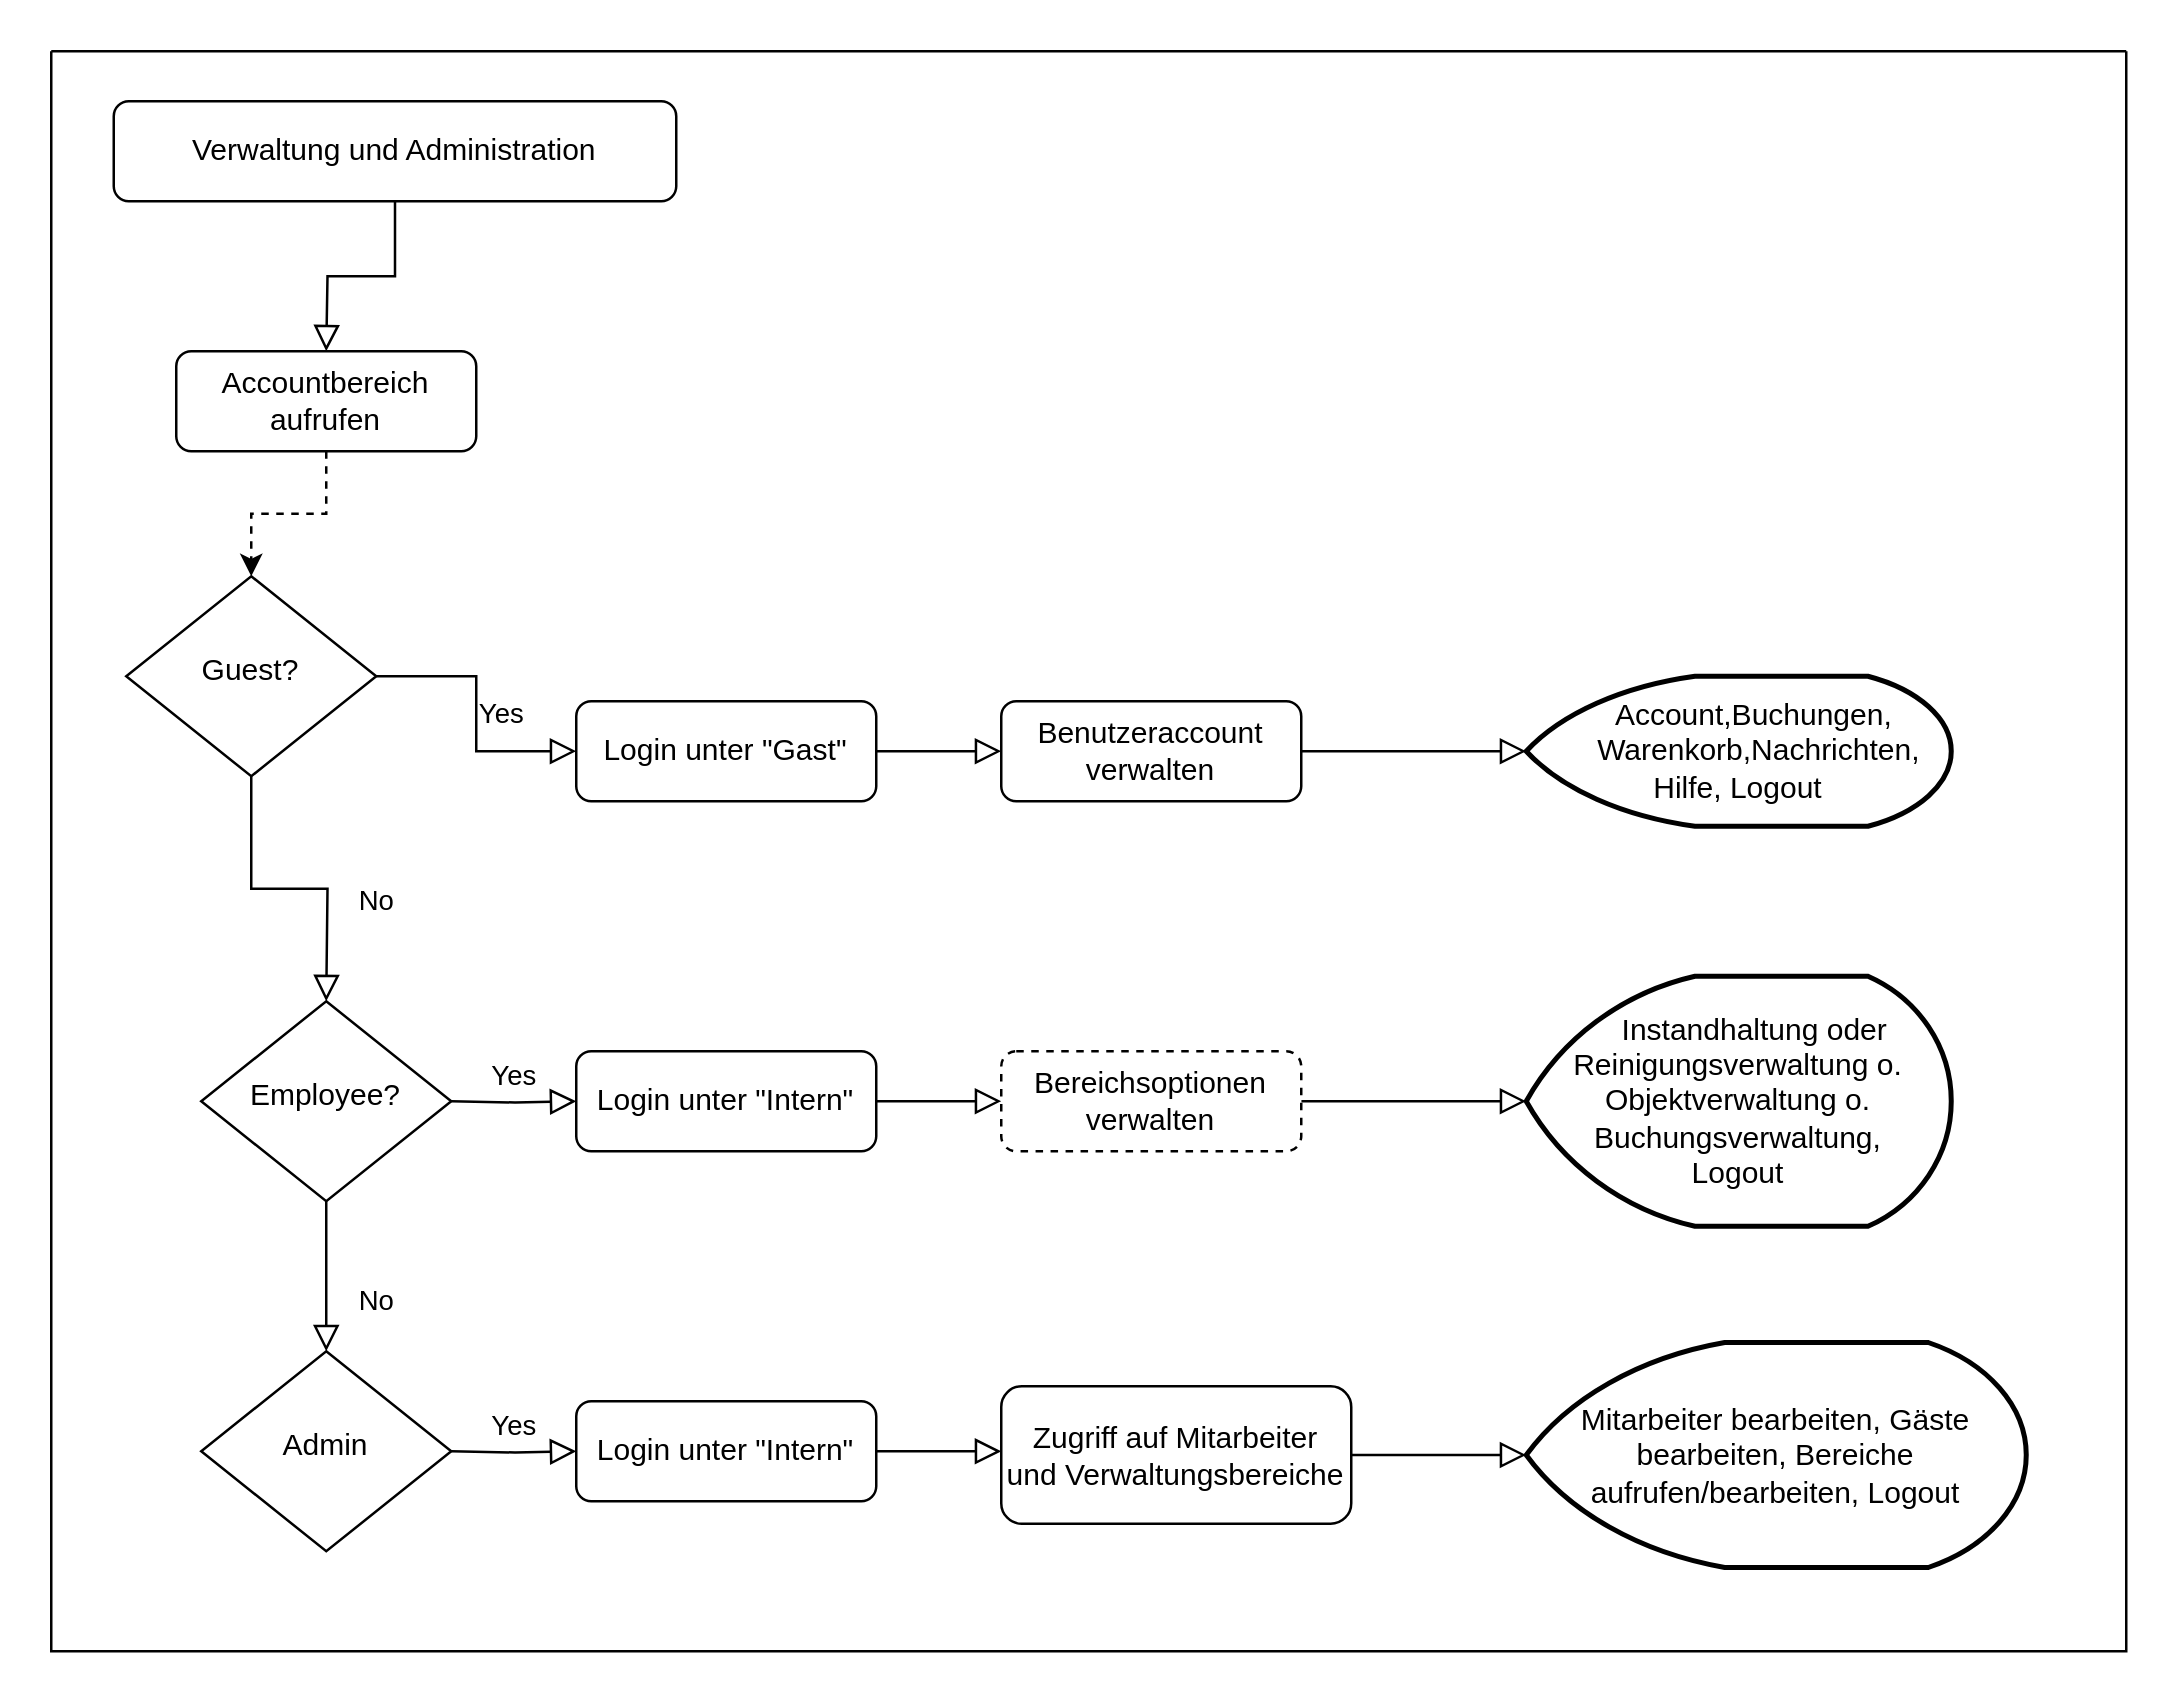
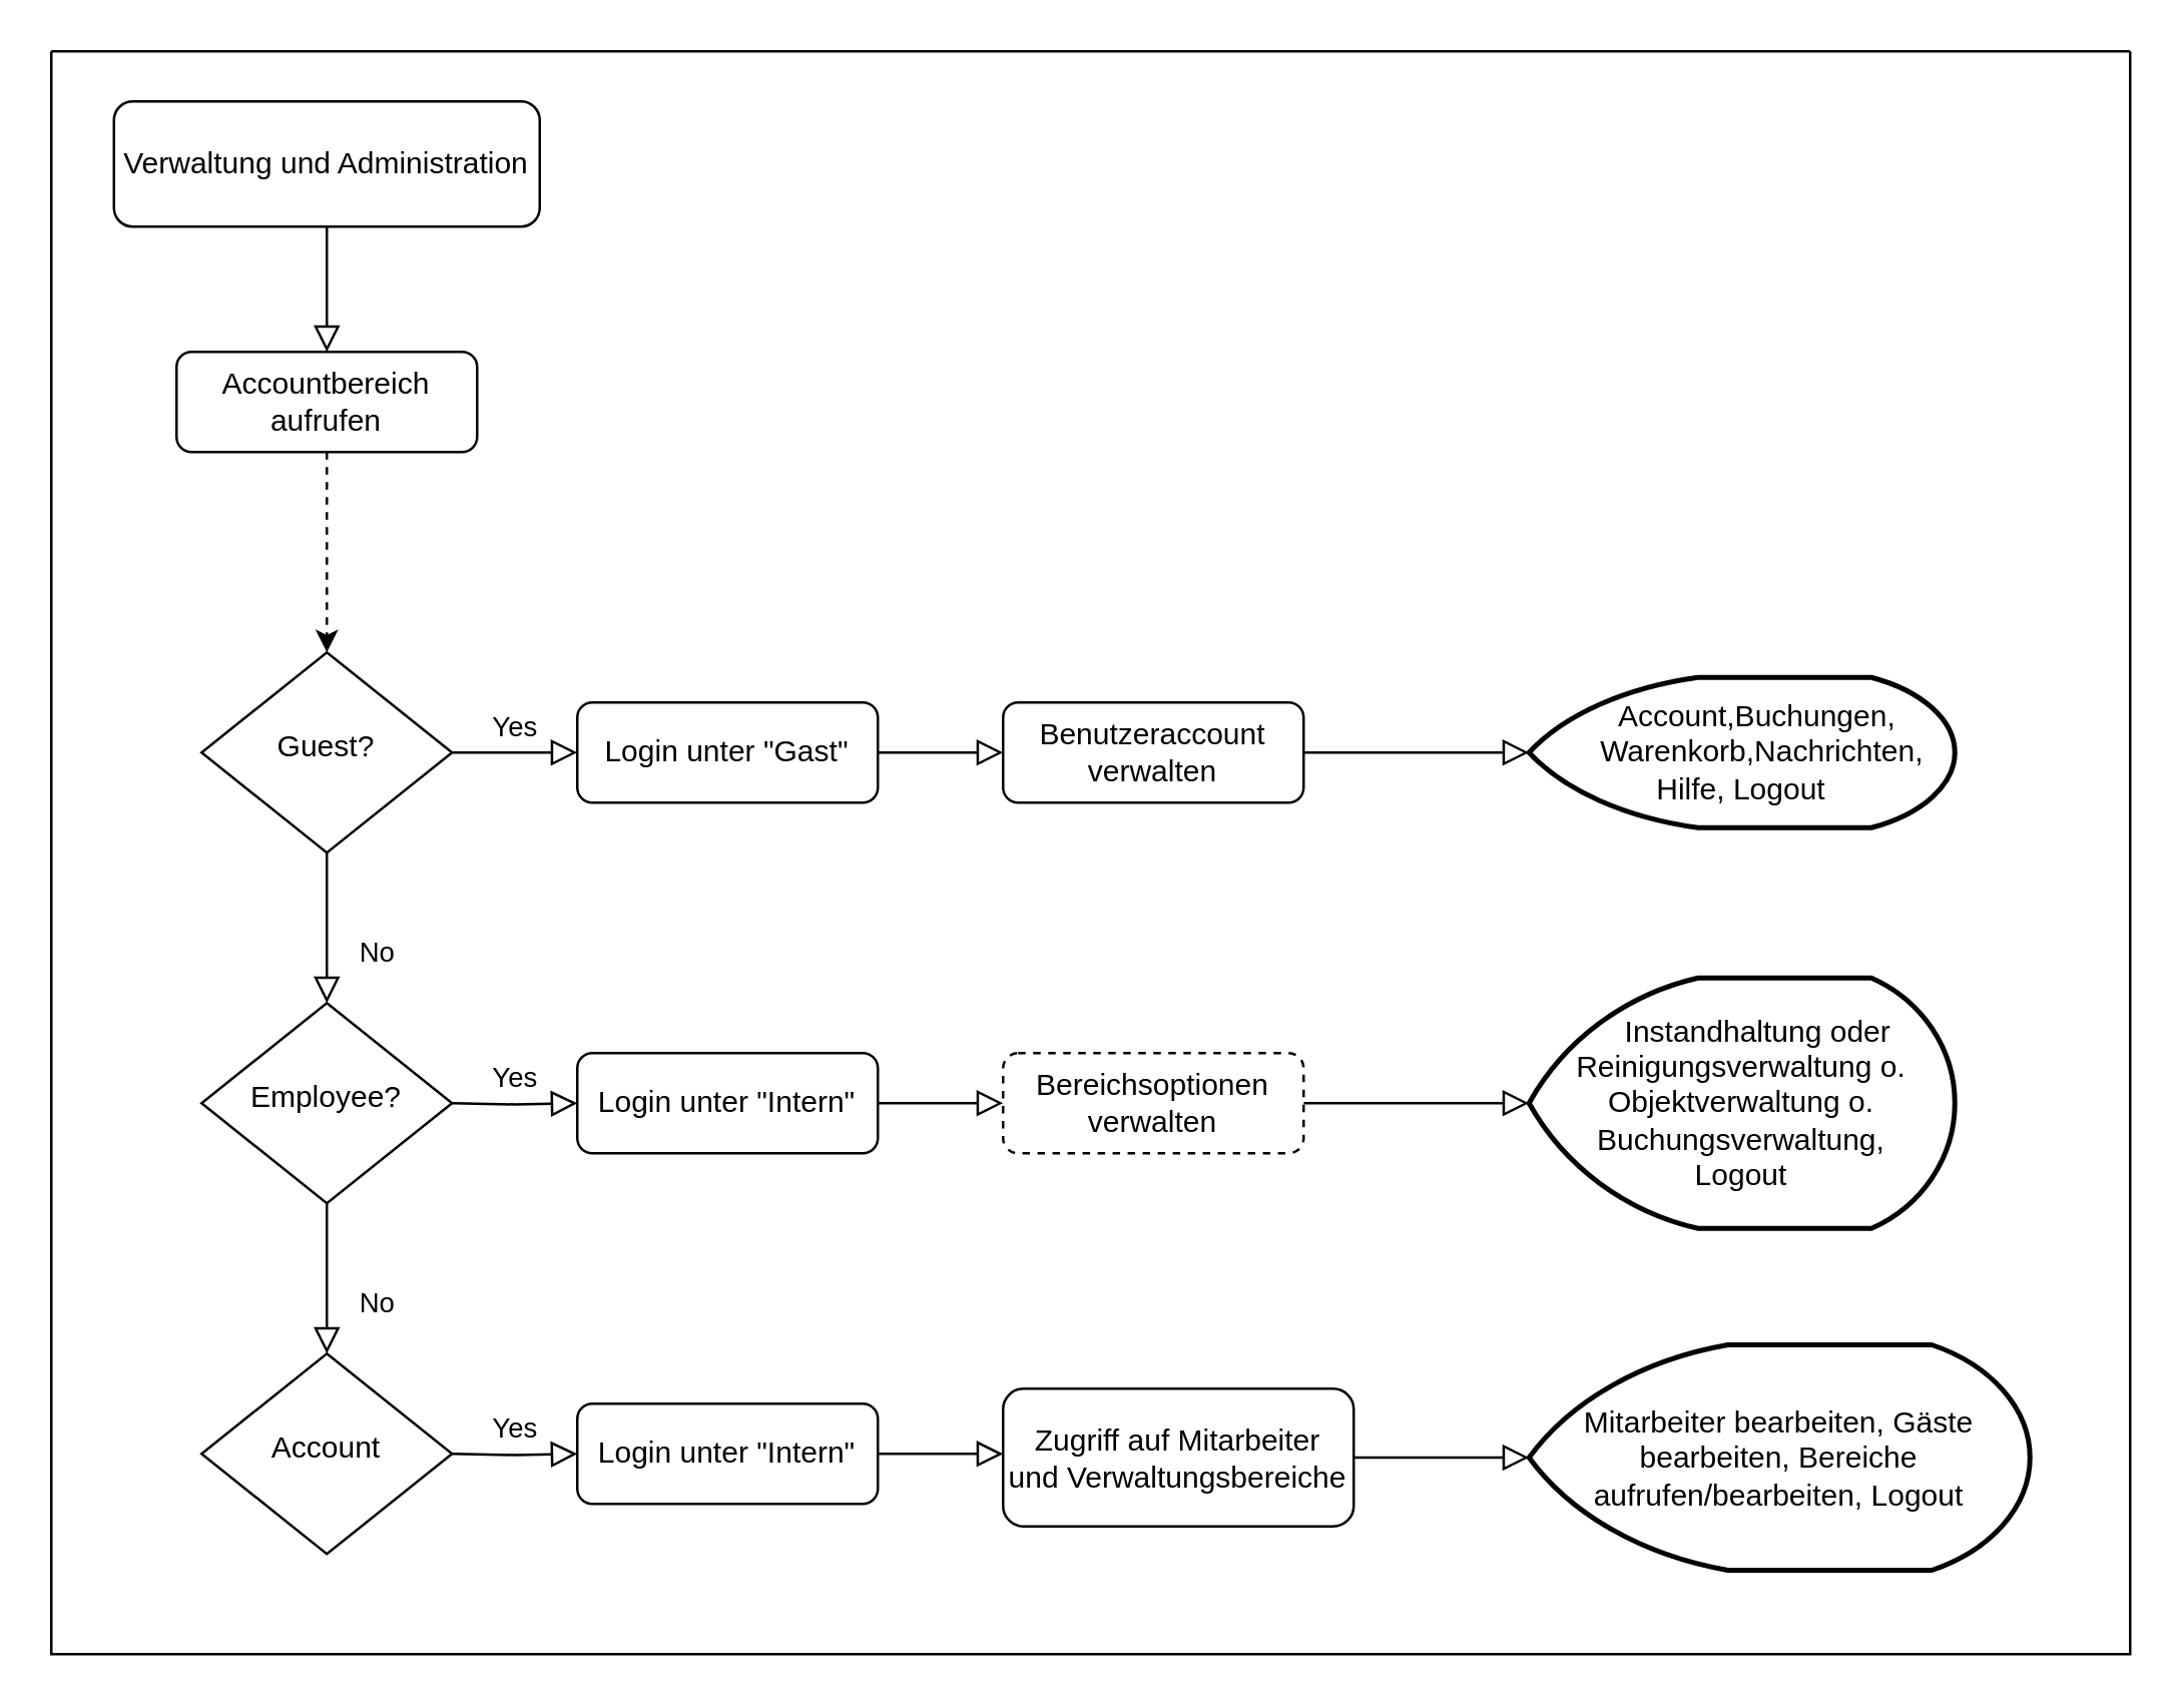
  <mxCell id="0" />
  <mxCell id="1" parent="0" />
  <mxCell id="2" value="" style="rounded=0;html=1;jettySize=auto;orthogonalLoop=1;fontSize=11;endArrow=block;endFill=0;endSize=8;strokeWidth=1;shadow=0;labelBackgroundColor=none;edgeStyle=orthogonalEdgeStyle;" parent="1" source="3" edge="1"><mxGeometry relative="1" as="geometry"><mxPoint x="130" y="140" as="targetPoint" /></mxGeometry></mxCell>
- <mxCell id="3" value="Verwaltung und Administration" style="rounded=1;whiteSpace=wrap;html=1;fontSize=12;glass=0;strokeWidth=1;shadow=0;" parent="1" vertex="1"><mxGeometry x="45" y="40" width="225" height="40" as="geometry" /></mxCell>
+ <mxCell id="3" value="Verwaltung und Administration" style="rounded=1;whiteSpace=wrap;html=1;fontSize=12;glass=0;strokeWidth=1;shadow=0;" parent="1" vertex="1"><mxGeometry x="45" y="40" width="170" height="50" as="geometry" /></mxCell>
  <mxCell id="4" style="edgeStyle=orthogonalEdgeStyle;rounded=0;orthogonalLoop=1;jettySize=auto;html=1;entryX=0.5;entryY=0;entryDx=0;entryDy=0;dashed=1;" parent="1" source="5" target="8" edge="1"><mxGeometry relative="1" as="geometry" /></mxCell>
  <mxCell id="5" value="Accountbereich aufrufen" style="rounded=1;whiteSpace=wrap;html=1;fontSize=12;glass=0;strokeWidth=1;shadow=0;" parent="1" vertex="1"><mxGeometry x="70" y="140" width="120" height="40" as="geometry" /></mxCell>
  <mxCell id="6" value="No" style="rounded=0;html=1;jettySize=auto;orthogonalLoop=1;fontSize=11;endArrow=block;endFill=0;endSize=8;strokeWidth=1;shadow=0;labelBackgroundColor=none;edgeStyle=orthogonalEdgeStyle;" parent="1" source="8" edge="1"><mxGeometry x="0.333" y="20" relative="1" as="geometry"><mxPoint as="offset" /><mxPoint x="130" y="400" as="targetPoint" /></mxGeometry></mxCell>
  <mxCell id="7" value="Yes" style="edgeStyle=orthogonalEdgeStyle;rounded=0;html=1;jettySize=auto;orthogonalLoop=1;fontSize=11;endArrow=block;endFill=0;endSize=8;strokeWidth=1;shadow=0;labelBackgroundColor=none;" parent="1" source="8" target="10" edge="1"><mxGeometry y="10" relative="1" as="geometry"><mxPoint as="offset" /></mxGeometry></mxCell>
- <mxCell id="8" value="Guest?" style="rhombus;whiteSpace=wrap;html=1;shadow=0;fontFamily=Helvetica;fontSize=12;align=center;strokeWidth=1;spacing=6;spacingTop=-4;" parent="1" vertex="1"><mxGeometry x="50" y="230" width="100" height="80" as="geometry" /></mxCell>
+ <mxCell id="8" value="Guest?" style="rhombus;whiteSpace=wrap;html=1;shadow=0;fontFamily=Helvetica;fontSize=12;align=center;strokeWidth=1;spacing=6;spacingTop=-4;" parent="1" vertex="1"><mxGeometry x="80" y="260" width="100" height="80" as="geometry" /></mxCell>
  <mxCell id="9" style="edgeStyle=orthogonalEdgeStyle;rounded=0;orthogonalLoop=1;jettySize=auto;html=1;endArrow=block;endFill=0;jumpSize=6;endSize=8;" parent="1" source="10" edge="1"><mxGeometry relative="1" as="geometry"><mxPoint x="400" y="300" as="targetPoint" /></mxGeometry></mxCell>
  <mxCell id="10" value="Login unter &quot;Gast&quot;" style="rounded=1;whiteSpace=wrap;html=1;fontSize=12;glass=0;strokeWidth=1;shadow=0;" parent="1" vertex="1"><mxGeometry x="230" y="280" width="120" height="40" as="geometry" /></mxCell>
  <mxCell id="11" value="Employee?" style="rhombus;whiteSpace=wrap;html=1;shadow=0;fontFamily=Helvetica;fontSize=12;align=center;strokeWidth=1;spacing=6;spacingTop=-4;" parent="1" vertex="1"><mxGeometry x="80" y="400" width="100" height="80" as="geometry" /></mxCell>
  <mxCell id="12" value="Yes" style="edgeStyle=orthogonalEdgeStyle;rounded=0;html=1;jettySize=auto;orthogonalLoop=1;fontSize=11;endArrow=block;endFill=0;endSize=8;strokeWidth=1;shadow=0;labelBackgroundColor=none;" parent="1" target="14" edge="1"><mxGeometry y="10" relative="1" as="geometry"><mxPoint as="offset" /><mxPoint x="180" y="440" as="sourcePoint" /></mxGeometry></mxCell>
  <mxCell id="13" style="edgeStyle=orthogonalEdgeStyle;rounded=0;jumpSize=6;orthogonalLoop=1;jettySize=auto;html=1;endArrow=block;endFill=0;endSize=8;" parent="1" source="14" target="24" edge="1"><mxGeometry relative="1" as="geometry" /></mxCell>
  <mxCell id="14" value="Login unter &quot;Intern&quot;" style="rounded=1;whiteSpace=wrap;html=1;fontSize=12;glass=0;strokeWidth=1;shadow=0;" parent="1" vertex="1"><mxGeometry x="230" y="420" width="120" height="40" as="geometry" /></mxCell>
  <mxCell id="15" value="No" style="rounded=0;html=1;jettySize=auto;orthogonalLoop=1;fontSize=11;endArrow=block;endFill=0;endSize=8;strokeWidth=1;shadow=0;labelBackgroundColor=none;edgeStyle=orthogonalEdgeStyle;" parent="1" edge="1"><mxGeometry x="0.333" y="20" relative="1" as="geometry"><mxPoint as="offset" /><mxPoint x="130" y="480" as="sourcePoint" /><mxPoint x="130" y="540" as="targetPoint" /></mxGeometry></mxCell>
- <mxCell id="16" value="Admin" style="rhombus;whiteSpace=wrap;html=1;shadow=0;fontFamily=Helvetica;fontSize=12;align=center;strokeWidth=1;spacing=6;spacingTop=-4;" parent="1" vertex="1"><mxGeometry x="80" y="540" width="100" height="80" as="geometry" /></mxCell>
+ <mxCell id="16" value="Account" style="rhombus;whiteSpace=wrap;html=1;shadow=0;fontFamily=Helvetica;fontSize=12;align=center;strokeWidth=1;spacing=6;spacingTop=-4;" parent="1" vertex="1"><mxGeometry x="80" y="540" width="100" height="80" as="geometry" /></mxCell>
  <mxCell id="17" value="Yes" style="edgeStyle=orthogonalEdgeStyle;rounded=0;html=1;jettySize=auto;orthogonalLoop=1;fontSize=11;endArrow=block;endFill=0;endSize=8;strokeWidth=1;shadow=0;labelBackgroundColor=none;" parent="1" target="19" edge="1"><mxGeometry y="10" relative="1" as="geometry"><mxPoint as="offset" /><mxPoint x="180" y="580" as="sourcePoint" /></mxGeometry></mxCell>
  <mxCell id="18" style="edgeStyle=orthogonalEdgeStyle;rounded=0;jumpSize=6;orthogonalLoop=1;jettySize=auto;html=1;entryX=0;entryY=0.473;entryDx=0;entryDy=0;entryPerimeter=0;endArrow=block;endFill=0;endSize=8;" parent="1" source="19" target="27" edge="1"><mxGeometry relative="1" as="geometry" /></mxCell>
  <mxCell id="19" value="Login unter &quot;Intern&quot;" style="rounded=1;whiteSpace=wrap;html=1;fontSize=12;glass=0;strokeWidth=1;shadow=0;" parent="1" vertex="1"><mxGeometry x="230" y="560" width="120" height="40" as="geometry" /></mxCell>
  <mxCell id="20" style="edgeStyle=orthogonalEdgeStyle;rounded=0;jumpSize=6;orthogonalLoop=1;jettySize=auto;html=1;entryX=0;entryY=0.5;entryDx=0;entryDy=0;entryPerimeter=0;endArrow=block;endFill=0;endSize=8;" parent="1" source="21" target="22" edge="1"><mxGeometry relative="1" as="geometry" /></mxCell>
  <mxCell id="21" value="Benutzeraccount verwalten" style="rounded=1;whiteSpace=wrap;html=1;fontSize=12;glass=0;strokeWidth=1;shadow=0;" parent="1" vertex="1"><mxGeometry x="400" y="280" width="120" height="40" as="geometry" /></mxCell>
  <mxCell id="22" value="&amp;nbsp; &amp;nbsp; Account,Buchungen,&lt;br&gt;&amp;nbsp; &amp;nbsp; &amp;nbsp; Warenkorb,Nachrichten,&amp;nbsp;&lt;br&gt;Hilfe, Logout" style="strokeWidth=2;html=1;shape=mxgraph.flowchart.display;whiteSpace=wrap;" parent="1" vertex="1"><mxGeometry x="610" y="270" width="170" height="60" as="geometry" /></mxCell>
  <mxCell id="23" style="edgeStyle=orthogonalEdgeStyle;rounded=0;jumpSize=6;orthogonalLoop=1;jettySize=auto;html=1;entryX=0;entryY=0.5;entryDx=0;entryDy=0;entryPerimeter=0;endArrow=block;endFill=0;endSize=8;" parent="1" source="24" target="25" edge="1"><mxGeometry relative="1" as="geometry" /></mxCell>
  <mxCell id="24" value="Bereichsoptionen&lt;br&gt;verwalten" style="rounded=1;whiteSpace=wrap;html=1;fontSize=12;glass=0;strokeWidth=1;shadow=0;dashed=1;" parent="1" vertex="1"><mxGeometry x="400" y="420" width="120" height="40" as="geometry" /></mxCell>
  <mxCell id="25" value="&amp;nbsp; &amp;nbsp; Instandhaltung oder&lt;br&gt;Reinigungsverwaltung o.&lt;br&gt;Objektverwaltung o.&lt;br&gt;Buchungsverwaltung,&lt;br&gt;Logout" style="strokeWidth=2;html=1;shape=mxgraph.flowchart.display;whiteSpace=wrap;align=center;" parent="1" vertex="1"><mxGeometry x="610" y="390" width="170" height="100" as="geometry" /></mxCell>
  <mxCell id="26" style="edgeStyle=orthogonalEdgeStyle;rounded=0;jumpSize=6;orthogonalLoop=1;jettySize=auto;html=1;entryX=0;entryY=0.5;entryDx=0;entryDy=0;entryPerimeter=0;endArrow=block;endFill=0;endSize=8;" parent="1" source="27" target="28" edge="1"><mxGeometry relative="1" as="geometry" /></mxCell>
  <mxCell id="27" value="Zugriff auf Mitarbeiter und&amp;nbsp;Verwaltungsbereiche" style="rounded=1;whiteSpace=wrap;html=1;fontSize=12;glass=0;strokeWidth=1;shadow=0;" parent="1" vertex="1"><mxGeometry x="400" y="554" width="140" height="55" as="geometry" /></mxCell>
  <mxCell id="28" value="Mitarbeiter bearbeiten, Gäste bearbeiten, Bereiche aufrufen/bearbeiten, Logout" style="strokeWidth=2;html=1;shape=mxgraph.flowchart.display;whiteSpace=wrap;" parent="1" vertex="1"><mxGeometry x="610" y="536.5" width="200" height="90" as="geometry" /></mxCell>
  <mxCell id="29" value="" style="swimlane;startSize=0;fontSize=10;" parent="1" vertex="1"><mxGeometry x="20" y="20" width="830" height="640" as="geometry" /></mxCell>
